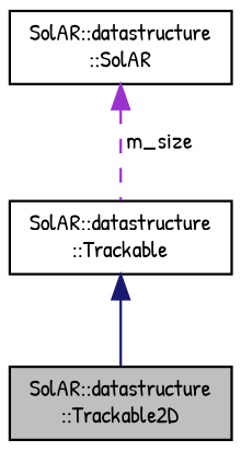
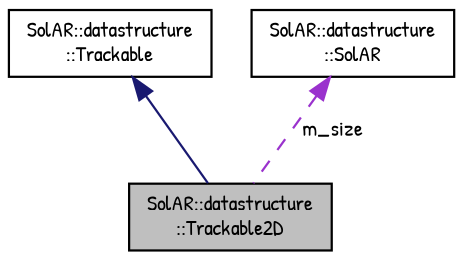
  digraph {
    fontname="Patrick Hand"
    node [color=black fillcolor=white fontname="Patrick Hand" fontsize=10 shape=record style=filled]
    edge [dir=back fontname="Patrick Hand" fontsize=10 labelfontname=Helvetica labelfontsize=10]
    n1 [fillcolor=grey75 fontcolor=black height=0.2 label="SolAR::datastructure\l::Trackable2D" width=0.4]
    n2 [height=0.2 label="SolAR::datastructure\l::Trackable" width=0.4]
    n3 [height=0.2 label="SolAR::datastructure\l::SolAR" width=0.4]
    n2 -> n1 [color=midnightblue style=solid]
-   n3 -> n2 [color=darkorchid3 label=" m_size" style=dashed]
+   n3 -> n1 [color=darkorchid3 label=" m_size" style=dashed]
  }
